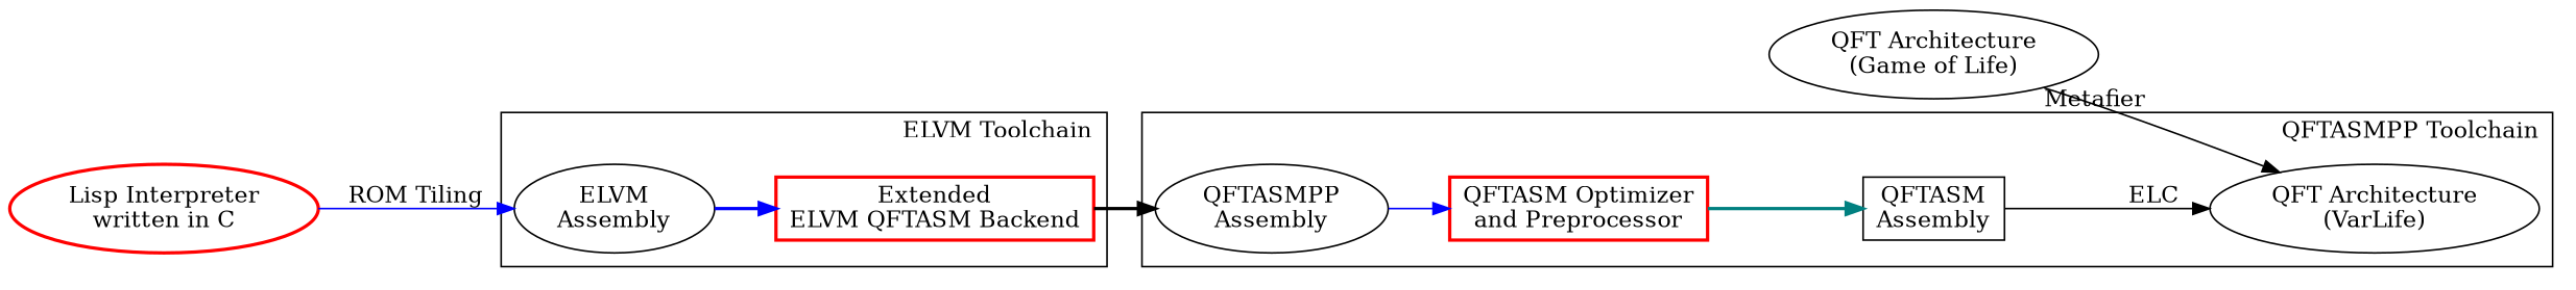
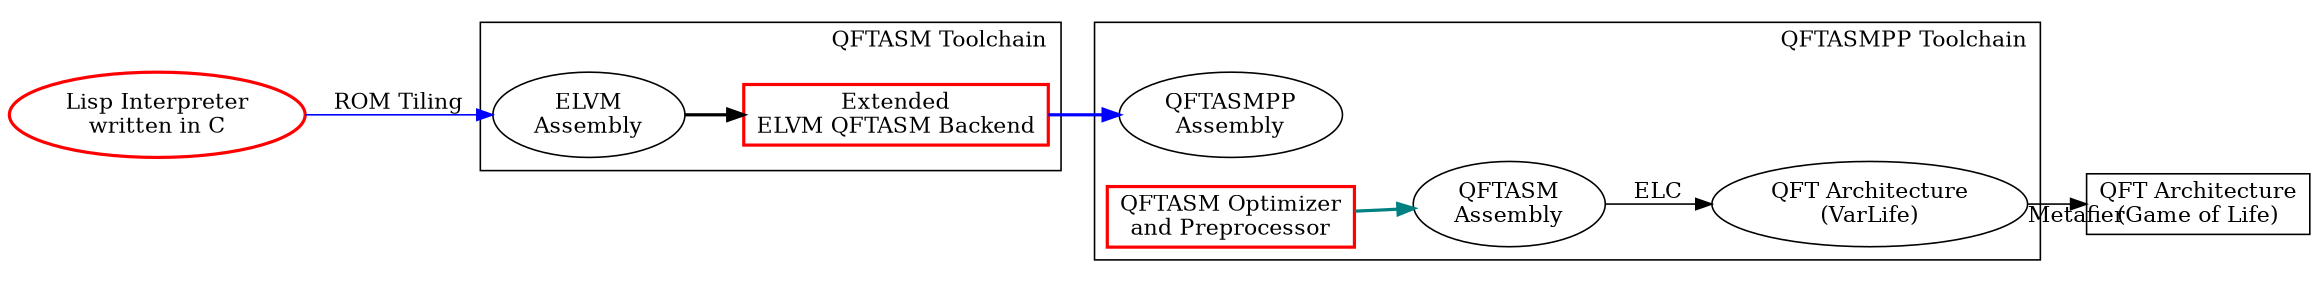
  digraph {
    rankdir=LR
    edge [color=black]
    n1 [label="ELVM\nAssembly"]
    n2 [color=red label="Extended\nELVM QFTASM Backend" penwidth=2 shape=rect]
    n3 [label="QFTASMPP\nAssembly"]
    n4 [color=red label="QFTASM Optimizer\nand Preprocessor" penwidth=2 shape=rect]
-   n5 [label="QFTASM\nAssembly" shape=box]
+   n5 [label="QFTASM\nAssembly"]
    n6 [label="QFT Architecture\n(VarLife)"]
-   n7 [label="QFT Architecture\n(Game of Life)"]
+   n7 [label="QFT Architecture\n(Game of Life)" shape=box]
    n8 [color=red label="Lisp Interpreter\nwritten in C" penwidth=2]
    subgraph cluster_1 {
-     label="ELVM Toolchain"
+     label="QFTASM Toolchain"
      labeljust=r
      n1
      n2
    }
    subgraph cluster_2 {
      label="QFTASMPP Toolchain"
      labeljust=r
      n3
      n4
      n5
      n6
    }
-   n1 -> n2 [color=blue penwidth=2]
-   n2 -> n3 [penwidth=2]
-   n3 -> n4 [color=blue]
+   n1 -> n2 [penwidth=2]
+   n2 -> n3 [color=blue penwidth=2]
    n4 -> n5 [color=teal penwidth=2]
    n5 -> n6 [label=ELC]
-   n7 -> n6 [taillabel=Metafier]
+   n6 -> n7 [taillabel=Metafier]
    n8 -> n1 [color=blue label="ROM Tiling"]
  }
